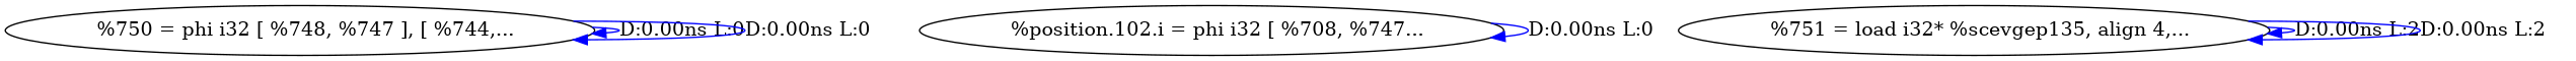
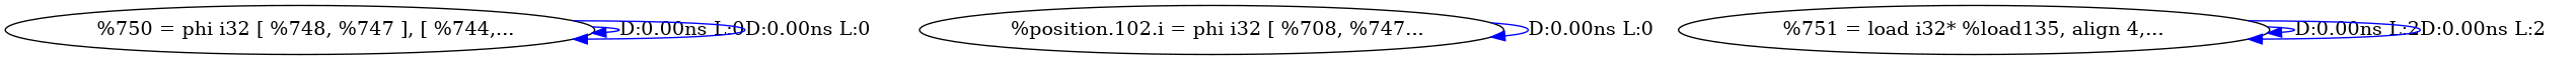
  digraph {
    edge [color=blue]
    n1 [label="  %750 = phi i32 [ %748, %747 ], [ %744,..."]
    n2 [label="  %position.102.i = phi i32 [ %708, %747..."]
-   n3 [label="  %751 = load i32* %scevgep135, align 4,..."]
+   n3 [label="%751 = load i32* %load135, align 4,..."]
    n1 -> n1 [label="D:0.00ns L:0"]
    n1 -> n1 [label="D:0.00ns L:0"]
    n2 -> n2 [label="D:0.00ns L:0"]
    n3 -> n3 [label="D:0.00ns L:2"]
    n3 -> n3 [label="D:0.00ns L:2"]
  }
